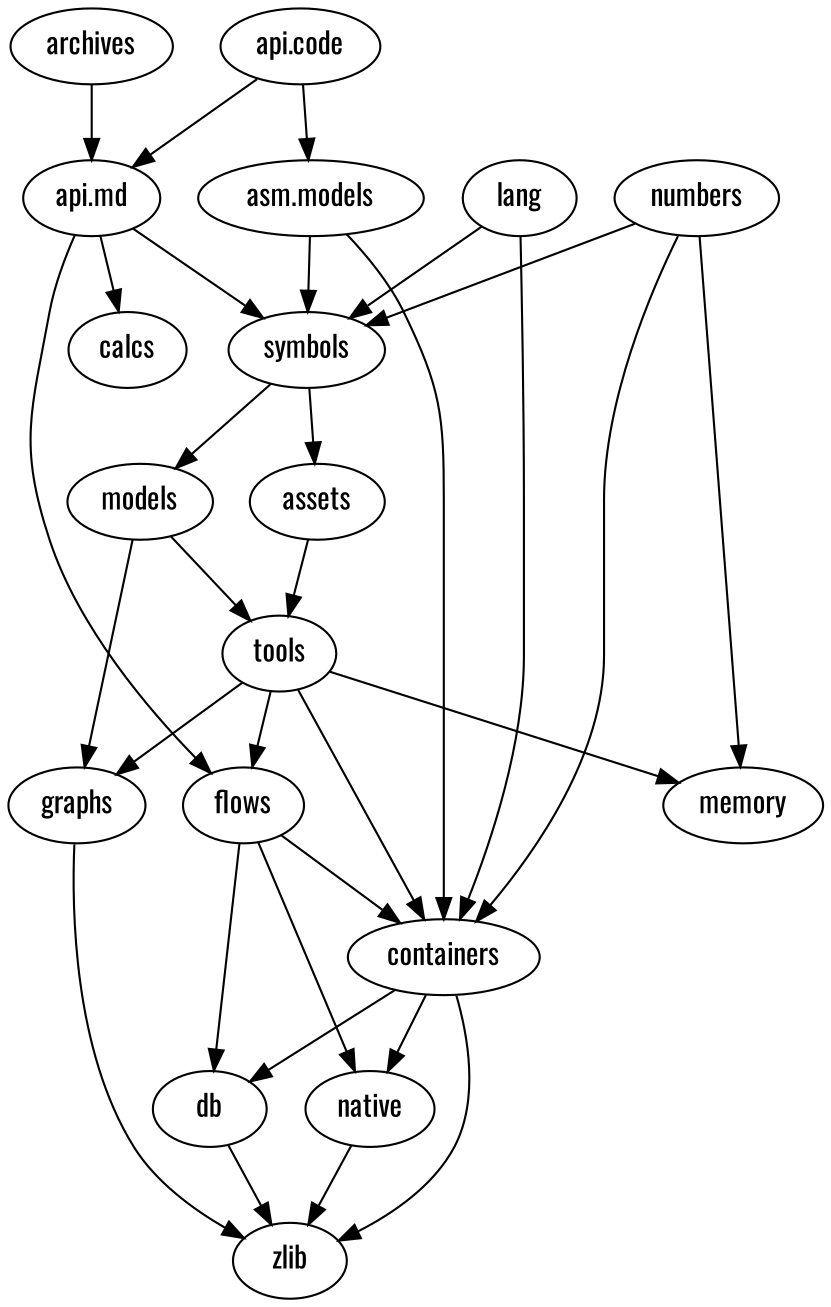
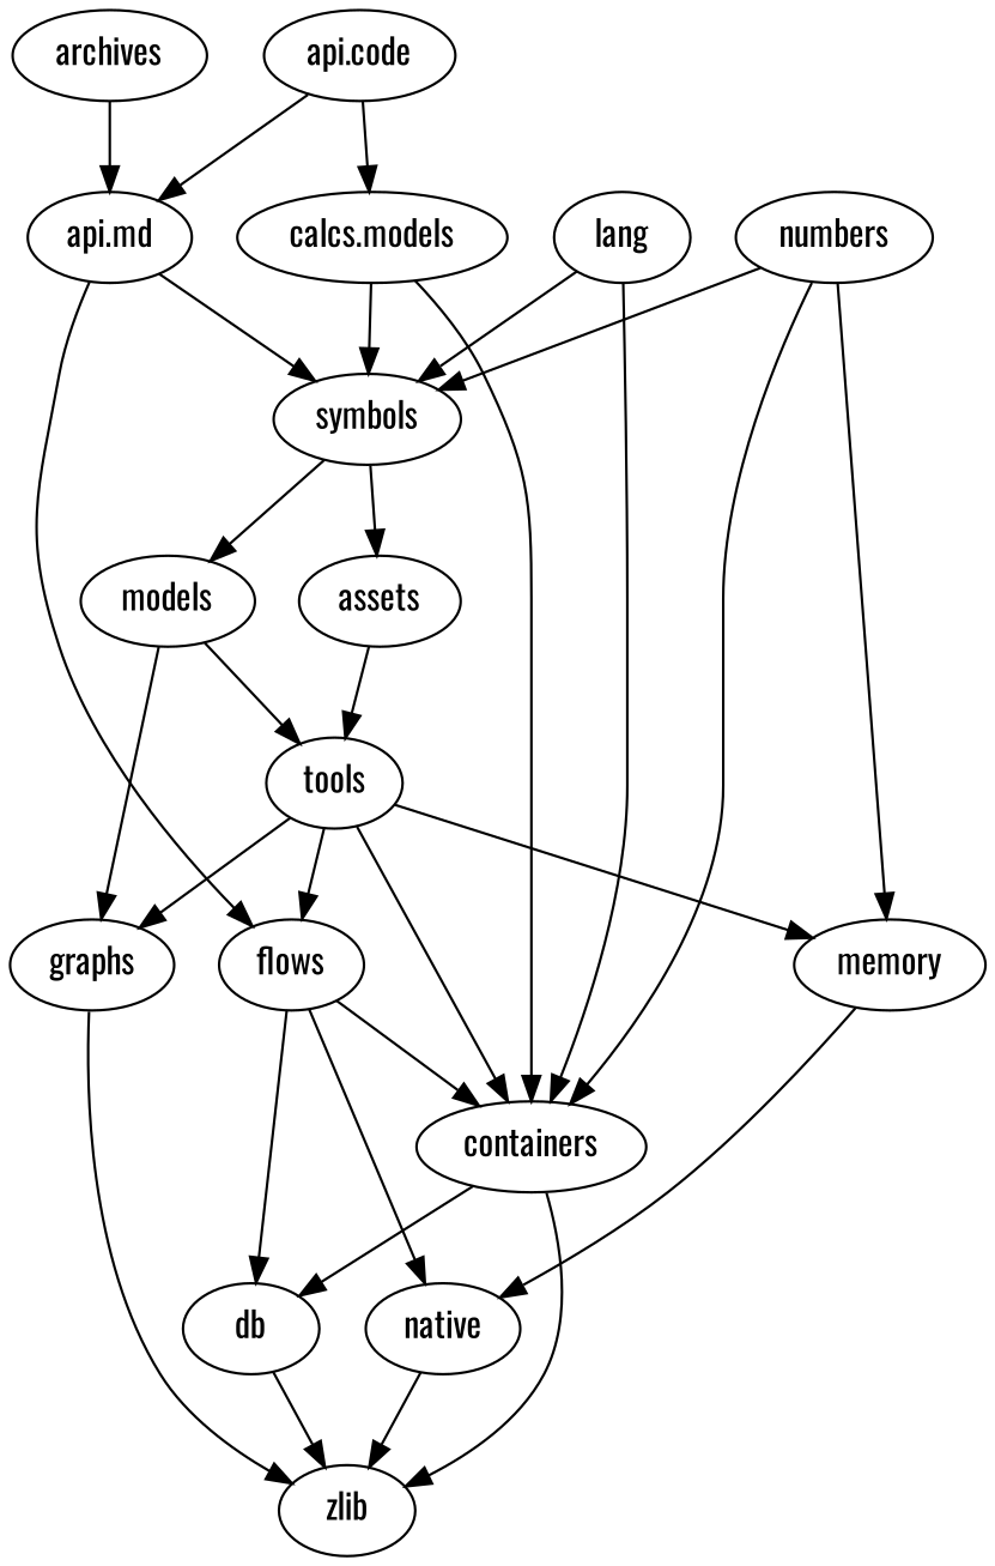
  digraph {
    fontname=Oswald
    node [fontname=Oswald]
    edge [fontname=Oswald]
    assets
    tools
    flows
    containers
    graphs
    memory
    db
    native
    zlib
    "api.code"
-   "asm.models"
+   "asm.models" [label="calcs.models"]
    "api.md"
    symbols
-   calcs
    n15 [label=models]
    archives
    lang
    numbers
    assets -> tools
    tools -> flows
    tools -> containers
    tools -> graphs
    tools -> memory
    flows -> containers
    flows -> db
    flows -> native
    containers -> db
    containers -> zlib
    graphs -> zlib
-   containers -> native
+   memory -> native
    db -> zlib
    native -> zlib
    "api.code" -> "asm.models"
    "api.code" -> "api.md"
    "asm.models" -> containers
    "asm.models" -> symbols
    "api.md" -> flows
    "api.md" -> symbols
-   "api.md" -> calcs
    symbols -> assets
    symbols -> n15
    n15 -> tools
    n15 -> graphs
    archives -> "api.md"
    lang -> containers
    lang -> symbols
    numbers -> containers
    numbers -> memory
    numbers -> symbols
  }
